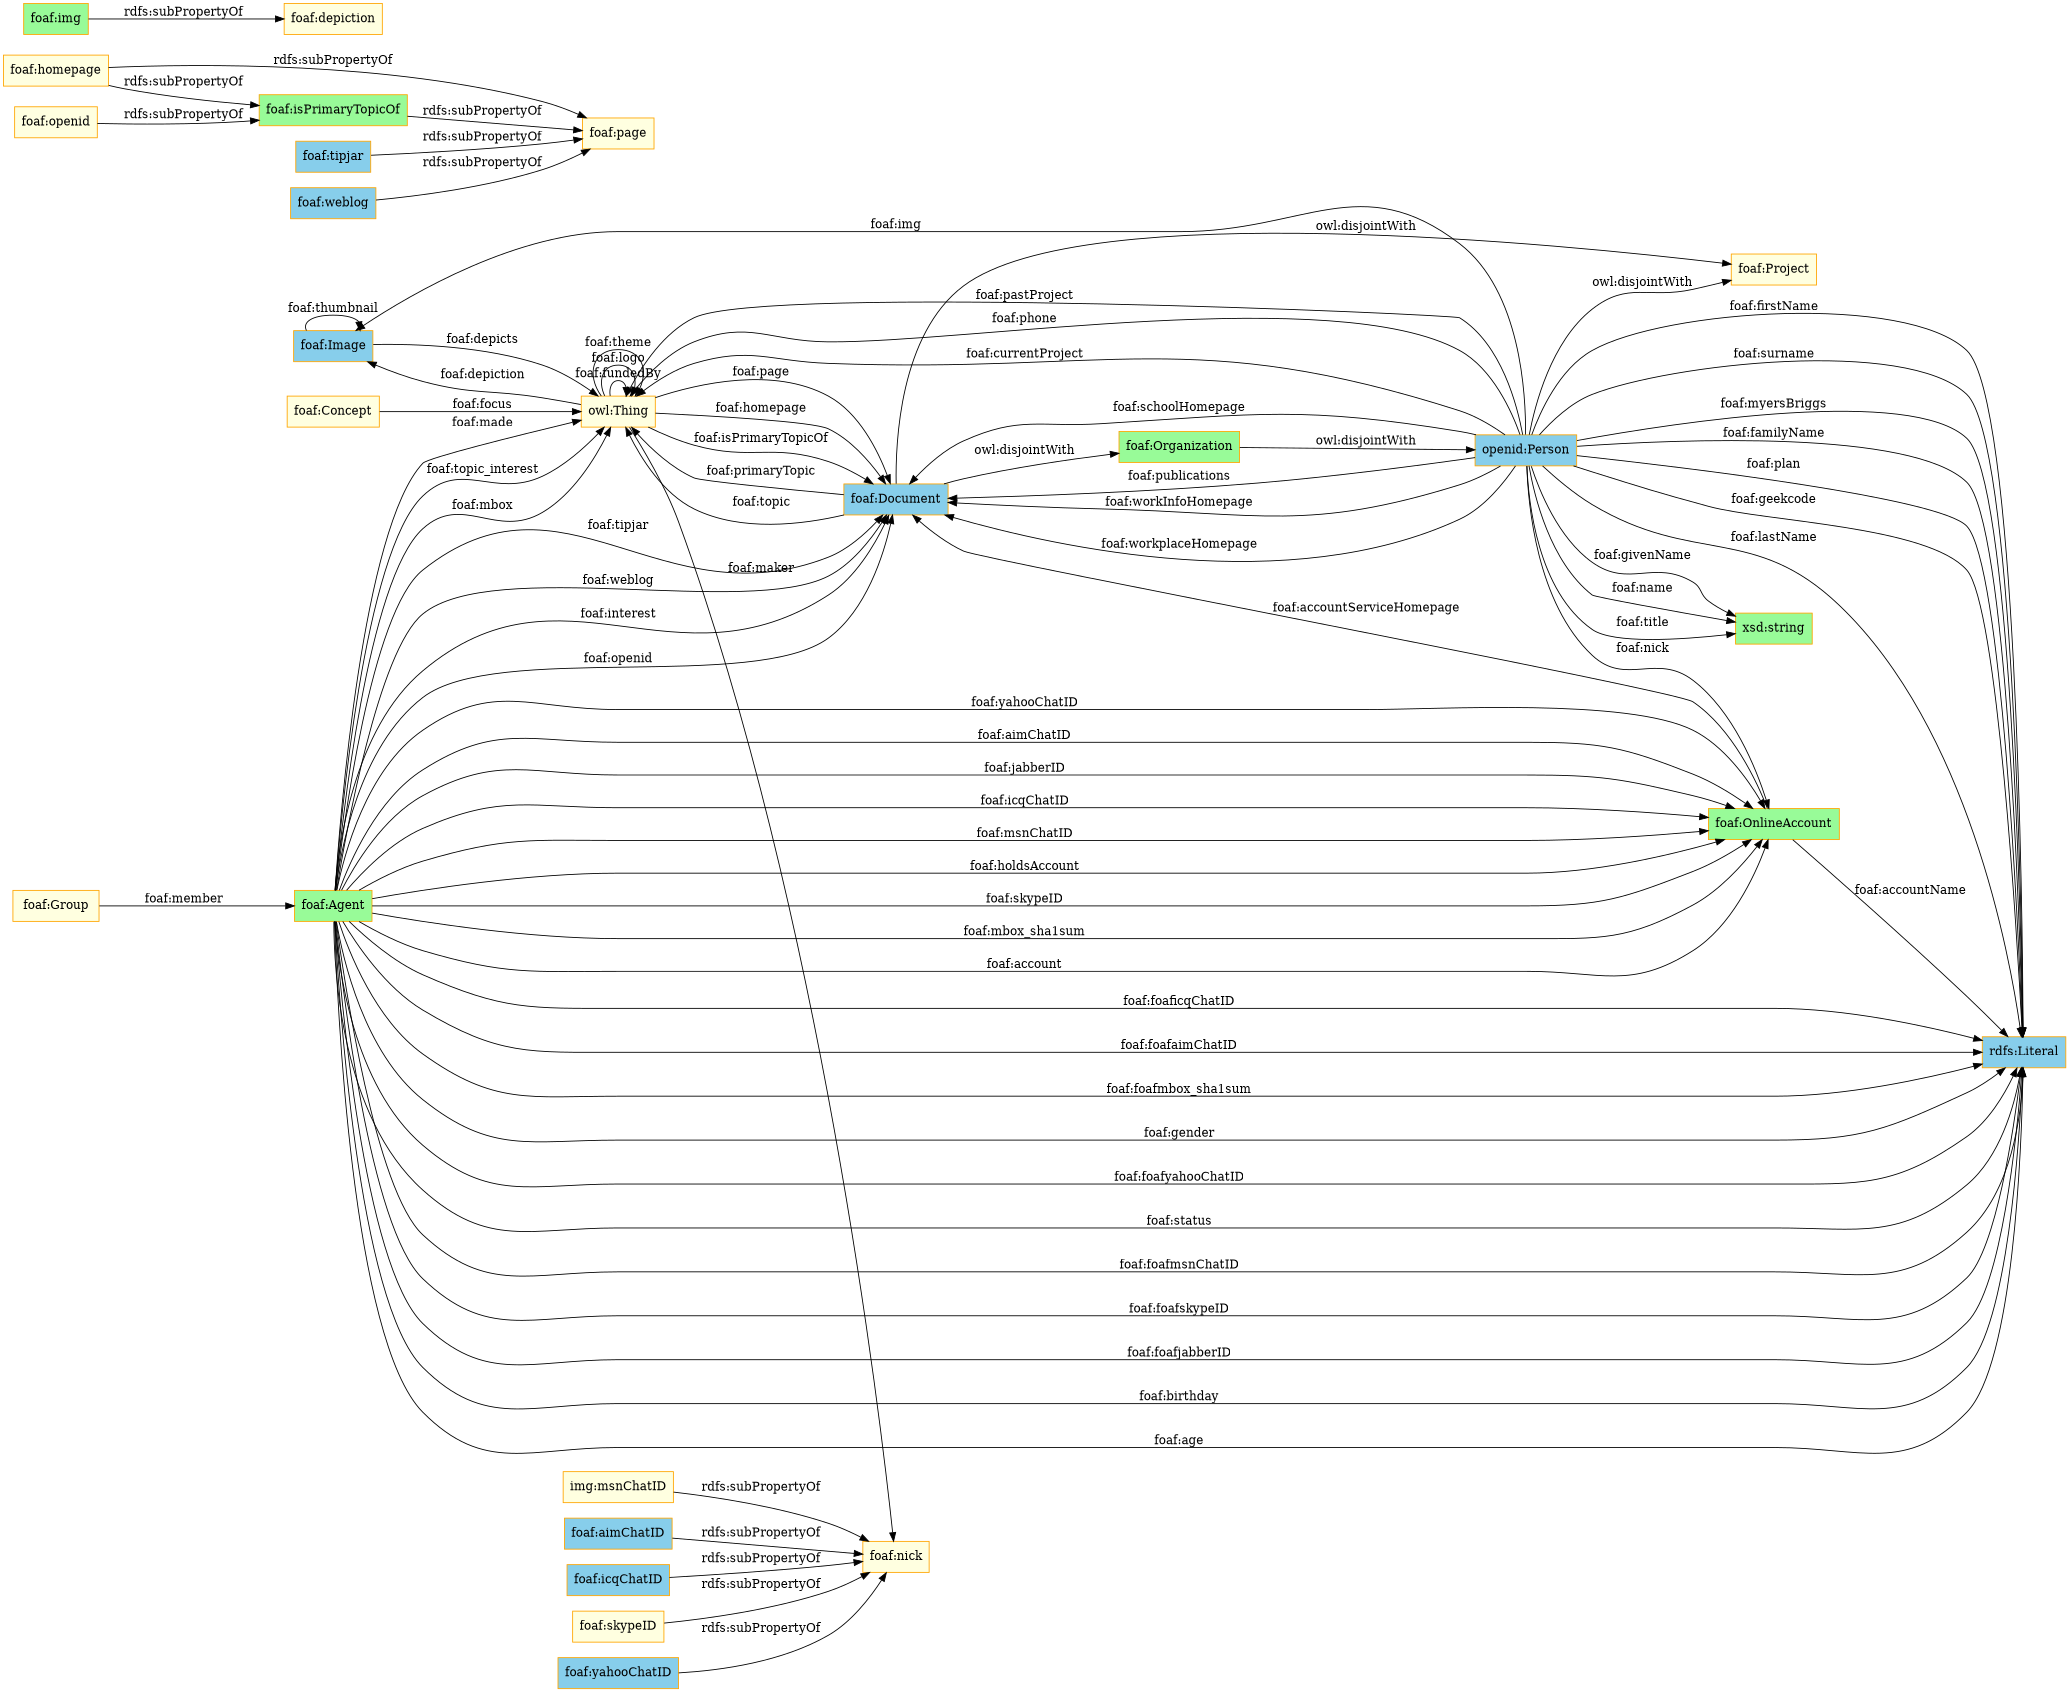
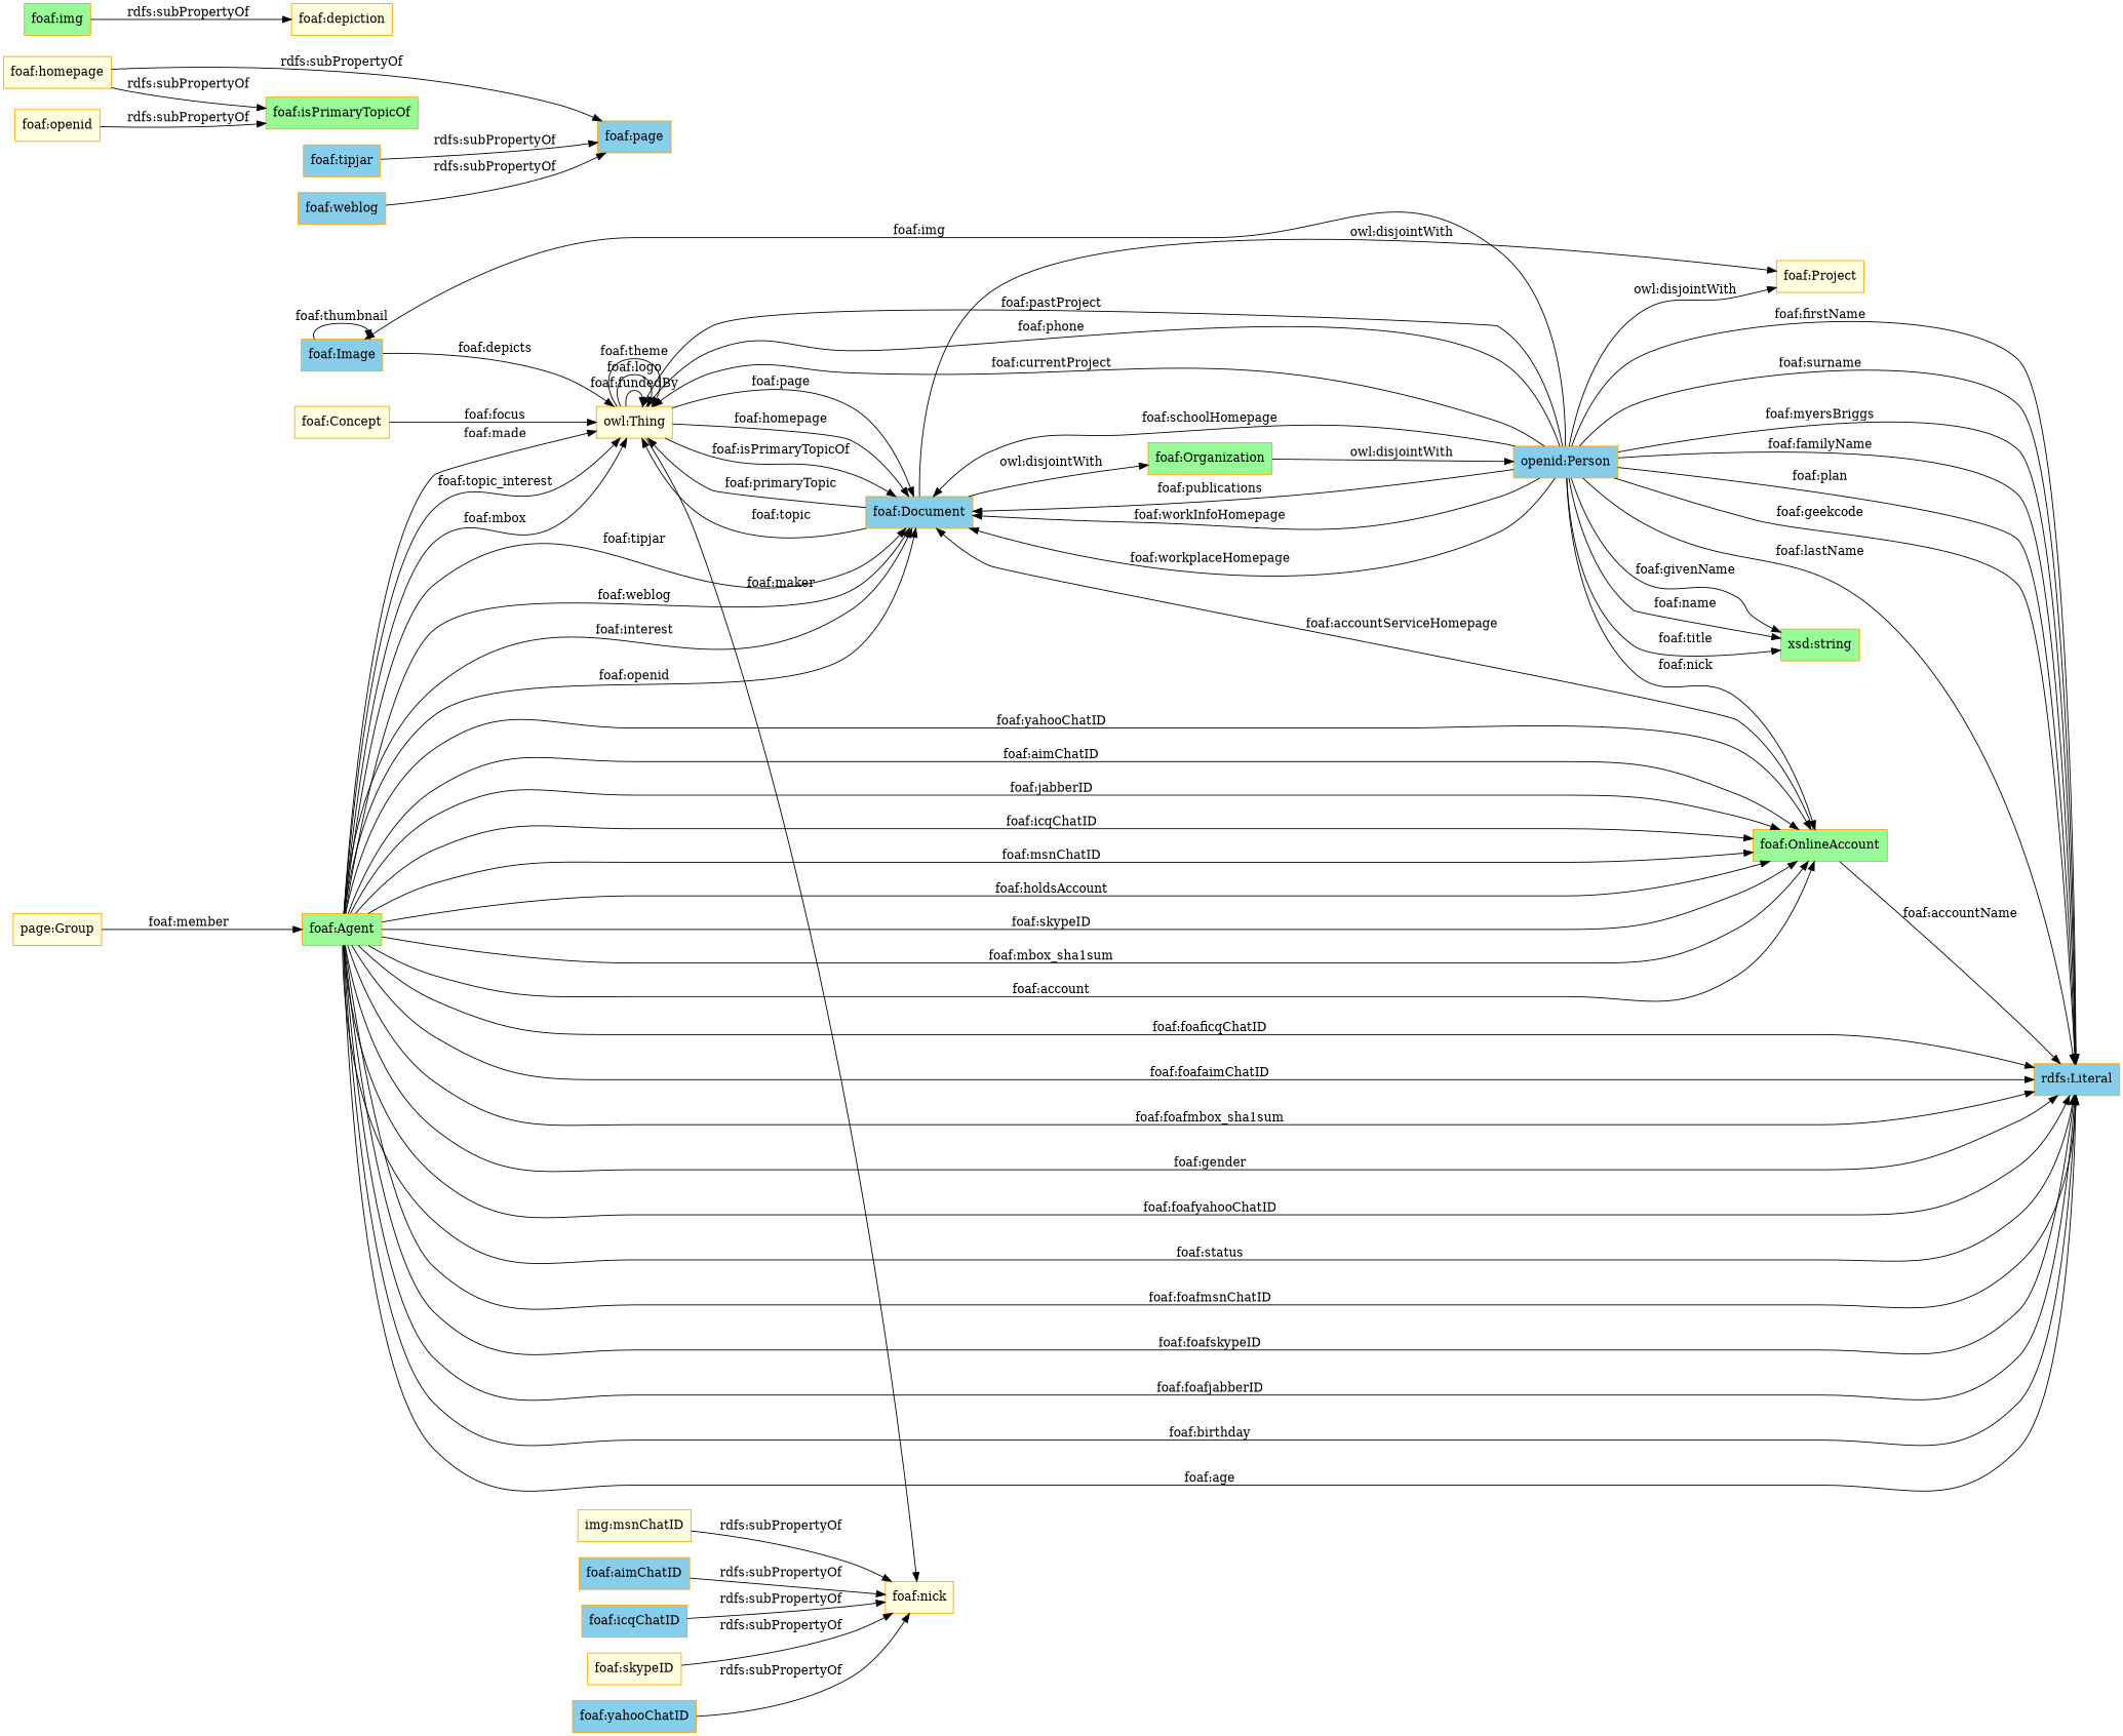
  digraph {
    rankdir=LR
    node [color=orange fillcolor=skyblue shape=rectangle style=filled]
    "foaf:Image"
    "owl:Thing" [fillcolor=lightyellow]
    "foaf:Document"
    "foaf:nick" [fillcolor=lightyellow]
    "foaf:Agent" [fillcolor=palegreen]
    "foaf:OnlineAccount" [fillcolor=palegreen]
    "rdfs:Literal"
    "foaf:Project" [fillcolor=lightyellow]
    "foaf:Organization" [fillcolor=palegreen]
    "foaf:Concept" [fillcolor=lightyellow]
    n11 [label="openid:Person"]
    "xsd:string" [fillcolor=palegreen]
-   "foaf:Group" [fillcolor=lightyellow]
+   "foaf:Group" [fillcolor=lightyellow label="page:Group"]
    "foaf:icqChatID"
    "foaf:isPrimaryTopicOf" [fillcolor=palegreen]
-   "foaf:page" [fillcolor=lightyellow]
+   "foaf:page"
    "foaf:openid" [fillcolor=lightyellow]
    "foaf:skypeID" [fillcolor=lightyellow]
    "foaf:yahooChatID"
    "foaf:homepage" [fillcolor=lightyellow]
    "foaf:img" [fillcolor=palegreen]
    "foaf:depiction" [fillcolor=lightyellow]
    n23 [fillcolor=lightyellow label="img:msnChatID"]
    "foaf:tipjar"
    "foaf:weblog"
    "foaf:aimChatID"
    "foaf:Image" -> "foaf:Image" [label="foaf:thumbnail"]
    "foaf:Image" -> "owl:Thing" [label="foaf:depicts"]
-   "owl:Thing" -> "foaf:Image" [label="foaf:depiction"]
    "owl:Thing" -> "owl:Thing" [label="foaf:fundedBy"]
    "owl:Thing" -> "owl:Thing" [label="foaf:logo"]
    "owl:Thing" -> "owl:Thing" [label="foaf:theme"]
    "owl:Thing" -> "foaf:Document" [label="foaf:page"]
    "owl:Thing" -> "foaf:Document" [label="foaf:homepage"]
    "owl:Thing" -> "foaf:Document" [label="foaf:isPrimaryTopicOf"]
    "owl:Thing" -> "foaf:nick" [label="foaf:maker"]
    "foaf:Document" -> "owl:Thing" [label="foaf:primaryTopic"]
    "foaf:Document" -> "owl:Thing" [label="foaf:topic"]
    "foaf:Document" -> "foaf:Project" [label="owl:disjointWith"]
    "foaf:Document" -> "foaf:Organization" [label="owl:disjointWith"]
    "foaf:Agent" -> "owl:Thing" [label="foaf:topic_interest"]
    "foaf:Agent" -> "owl:Thing" [label="foaf:mbox"]
    "foaf:Agent" -> "owl:Thing" [label="foaf:made"]
    "foaf:Agent" -> "foaf:Document" [label="foaf:openid"]
    "foaf:Agent" -> "foaf:Document" [label="foaf:tipjar"]
    "foaf:Agent" -> "foaf:Document" [label="foaf:weblog"]
    "foaf:Agent" -> "foaf:Document" [label="foaf:interest"]
    "foaf:Agent" -> "foaf:OnlineAccount" [label="foaf:account"]
    "foaf:Agent" -> "foaf:OnlineAccount" [label="foaf:jabberID"]
    "foaf:Agent" -> "foaf:OnlineAccount" [label="foaf:icqChatID"]
    "foaf:Agent" -> "foaf:OnlineAccount" [label="foaf:msnChatID"]
    "foaf:Agent" -> "foaf:OnlineAccount" [label="foaf:holdsAccount"]
    "foaf:Agent" -> "foaf:OnlineAccount" [label="foaf:yahooChatID"]
    "foaf:Agent" -> "foaf:OnlineAccount" [label="foaf:aimChatID"]
    "foaf:Agent" -> "foaf:OnlineAccount" [label="foaf:skypeID"]
    "foaf:Agent" -> "foaf:OnlineAccount" [label="foaf:mbox_sha1sum"]
    "foaf:Agent" -> "rdfs:Literal" [label="foaf:foaficqChatID"]
    "foaf:Agent" -> "rdfs:Literal" [label="foaf:foafaimChatID"]
    "foaf:Agent" -> "rdfs:Literal" [label="foaf:foafmbox_sha1sum"]
    "foaf:Agent" -> "rdfs:Literal" [label="foaf:gender"]
    "foaf:Agent" -> "rdfs:Literal" [label="foaf:foafyahooChatID"]
    "foaf:Agent" -> "rdfs:Literal" [label="foaf:status"]
    "foaf:Agent" -> "rdfs:Literal" [label="foaf:foafmsnChatID"]
    "foaf:Agent" -> "rdfs:Literal" [label="foaf:foafskypeID"]
    "foaf:Agent" -> "rdfs:Literal" [label="foaf:foafjabberID"]
    "foaf:Agent" -> "rdfs:Literal" [label="foaf:birthday"]
    "foaf:Agent" -> "rdfs:Literal" [label="foaf:age"]
    "foaf:OnlineAccount" -> "foaf:Document" [label="foaf:accountServiceHomepage"]
    "foaf:OnlineAccount" -> "rdfs:Literal" [label="foaf:accountName"]
    "foaf:Organization" -> n11 [label="owl:disjointWith"]
    "foaf:Concept" -> "owl:Thing" [label="foaf:focus"]
    n11 -> "foaf:Image" [label="foaf:img"]
    n11 -> "owl:Thing" [label="foaf:pastProject"]
    n11 -> "owl:Thing" [label="foaf:phone"]
    n11 -> "owl:Thing" [label="foaf:currentProject"]
    n11 -> "foaf:Document" [label="foaf:publications"]
    n11 -> "foaf:Document" [label="foaf:workInfoHomepage"]
    n11 -> "foaf:Document" [label="foaf:workplaceHomepage"]
    n11 -> "foaf:Document" [label="foaf:schoolHomepage"]
    n11 -> "foaf:OnlineAccount" [label="foaf:nick"]
    n11 -> "rdfs:Literal" [label="foaf:firstName"]
    n11 -> "rdfs:Literal" [label="foaf:surname"]
    n11 -> "rdfs:Literal" [label="foaf:myersBriggs"]
    n11 -> "rdfs:Literal" [label="foaf:familyName"]
    n11 -> "rdfs:Literal" [label="foaf:plan"]
    n11 -> "rdfs:Literal" [label="foaf:geekcode"]
    n11 -> "rdfs:Literal" [label="foaf:lastName"]
    n11 -> "foaf:Project" [label="owl:disjointWith"]
    n11 -> "xsd:string" [label="foaf:name"]
    n11 -> "xsd:string" [label="foaf:title"]
    n11 -> "xsd:string" [label="foaf:givenName"]
    "foaf:Group" -> "foaf:Agent" [label="foaf:member"]
    "foaf:icqChatID" -> "foaf:nick" [label="rdfs:subPropertyOf"]
-   "foaf:isPrimaryTopicOf" -> "foaf:page" [label="rdfs:subPropertyOf"]
    "foaf:openid" -> "foaf:isPrimaryTopicOf" [label="rdfs:subPropertyOf"]
    "foaf:skypeID" -> "foaf:nick" [label="rdfs:subPropertyOf"]
    "foaf:yahooChatID" -> "foaf:nick" [label="rdfs:subPropertyOf"]
    "foaf:homepage" -> "foaf:isPrimaryTopicOf" [label="rdfs:subPropertyOf"]
    "foaf:homepage" -> "foaf:page" [label="rdfs:subPropertyOf"]
    "foaf:img" -> "foaf:depiction" [label="rdfs:subPropertyOf"]
    n23 -> "foaf:nick" [label="rdfs:subPropertyOf"]
    "foaf:tipjar" -> "foaf:page" [label="rdfs:subPropertyOf"]
    "foaf:weblog" -> "foaf:page" [label="rdfs:subPropertyOf"]
    "foaf:aimChatID" -> "foaf:nick" [label="rdfs:subPropertyOf"]
  }
